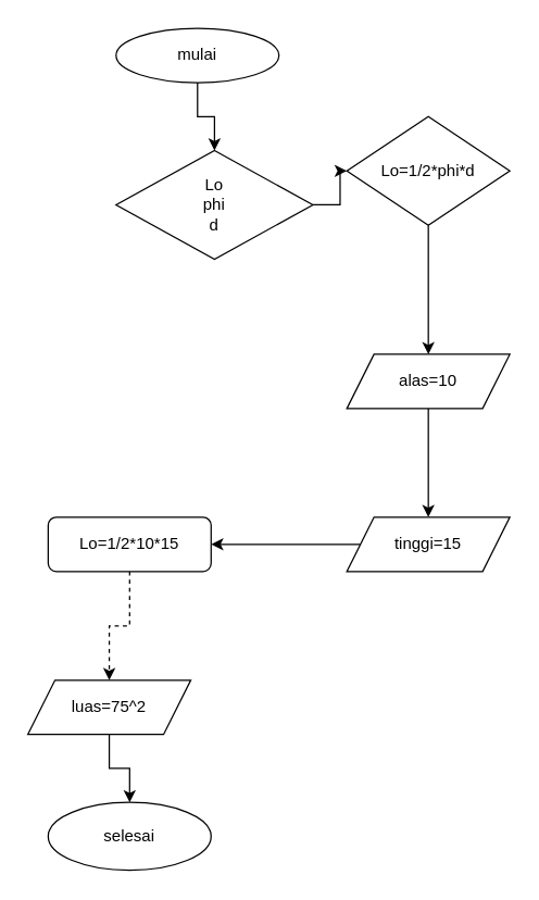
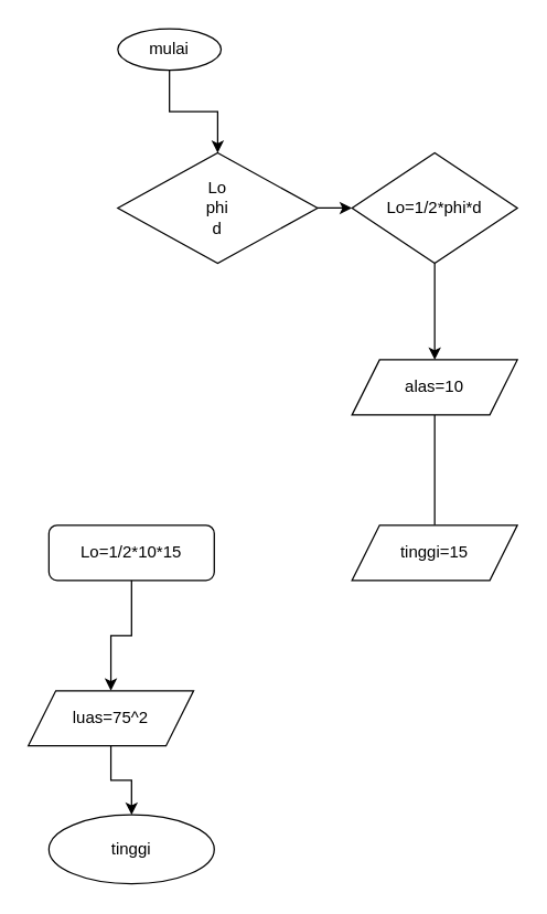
  <mxCell id="0" />
  <mxCell id="1" parent="0" />
  <mxCell id="2" value="" style="edgeStyle=orthogonalEdgeStyle;rounded=0;orthogonalLoop=1;jettySize=auto;html=1;" edge="1" parent="1" source="3" target="5"><mxGeometry relative="1" as="geometry" /></mxCell>
- <mxCell id="3" value="mulai" style="ellipse;whiteSpace=wrap;html=1;" vertex="1" parent="1"><mxGeometry x="85" y="20" width="120" height="40" as="geometry" /></mxCell>
+ <mxCell id="3" value="mulai" style="ellipse;whiteSpace=wrap;html=1;" vertex="1" parent="1"><mxGeometry x="85" y="20" width="75" height="30" as="geometry" /></mxCell>
  <mxCell id="4" value="" style="edgeStyle=orthogonalEdgeStyle;rounded=0;orthogonalLoop=1;jettySize=auto;html=1;" edge="1" parent="1" source="5" target="7"><mxGeometry relative="1" as="geometry" /></mxCell>
  <mxCell id="5" value="Lo&lt;br&gt;phi&lt;br&gt;d" style="rhombus;whiteSpace=wrap;html=1;" vertex="1" parent="1"><mxGeometry x="85" y="110" width="145" height="80" as="geometry" /></mxCell>
  <mxCell id="6" value="" style="edgeStyle=orthogonalEdgeStyle;rounded=0;orthogonalLoop=1;jettySize=auto;html=1;" edge="1" parent="1" source="7" target="9"><mxGeometry relative="1" as="geometry" /></mxCell>
- <mxCell id="7" value="Lo=1/2*phi*d" style="rhombus;whiteSpace=wrap;html=1;" vertex="1" parent="1"><mxGeometry x="255" y="85" width="120" height="80" as="geometry" /></mxCell>
- <mxCell id="8" value="" style="edgeStyle=orthogonalEdgeStyle;rounded=0;orthogonalLoop=1;jettySize=auto;html=1;" edge="1" parent="1" source="9" target="11"><mxGeometry relative="1" as="geometry" /></mxCell>
+ <mxCell id="7" value="Lo=1/2*phi*d" style="rhombus;whiteSpace=wrap;html=1;" vertex="1" parent="1"><mxGeometry x="255" y="110" width="120" height="80" as="geometry" /></mxCell>
+ <mxCell id="8" value="" style="edgeStyle=orthogonalEdgeStyle;rounded=0;orthogonalLoop=1;jettySize=auto;html=1;endArrow=none;" edge="1" parent="1" source="9" target="11"><mxGeometry relative="1" as="geometry" /></mxCell>
  <mxCell id="9" value="alas=10" style="shape=parallelogram;perimeter=parallelogramPerimeter;whiteSpace=wrap;html=1;fixedSize=1;" vertex="1" parent="1"><mxGeometry x="255" y="260" width="120" height="40" as="geometry" /></mxCell>
- <mxCell id="10" value="" style="edgeStyle=orthogonalEdgeStyle;rounded=0;orthogonalLoop=1;jettySize=auto;html=1;" edge="1" parent="1" source="11" target="14"><mxGeometry relative="1" as="geometry" /></mxCell>
  <mxCell id="11" value="tinggi=15" style="shape=parallelogram;perimeter=parallelogramPerimeter;whiteSpace=wrap;html=1;fixedSize=1;" vertex="1" parent="1"><mxGeometry x="255" y="380" width="120" height="40" as="geometry" /></mxCell>
- <mxCell id="12" value="selesai" style="ellipse;whiteSpace=wrap;html=1;" vertex="1" parent="1"><mxGeometry x="35" y="590" width="120" height="50" as="geometry" /></mxCell>
- <mxCell id="13" value="" style="edgeStyle=orthogonalEdgeStyle;rounded=0;orthogonalLoop=1;jettySize=auto;html=1;dashed=1;" edge="1" parent="1" source="14" target="16"><mxGeometry relative="1" as="geometry" /></mxCell>
+ <mxCell id="12" value="tinggi" style="ellipse;whiteSpace=wrap;html=1;" vertex="1" parent="1"><mxGeometry x="35" y="590" width="120" height="50" as="geometry" /></mxCell>
+ <mxCell id="13" value="" style="edgeStyle=orthogonalEdgeStyle;rounded=0;orthogonalLoop=1;jettySize=auto;html=1;" edge="1" parent="1" source="14" target="16"><mxGeometry relative="1" as="geometry" /></mxCell>
  <mxCell id="14" value="Lo=1/2*10*15" style="whiteSpace=wrap;html=1;rounded=1;" vertex="1" parent="1"><mxGeometry x="35" y="380" width="120" height="40" as="geometry" /></mxCell>
  <mxCell id="15" value="" style="edgeStyle=orthogonalEdgeStyle;rounded=0;orthogonalLoop=1;jettySize=auto;html=1;" edge="1" parent="1" source="16" target="12"><mxGeometry relative="1" as="geometry" /></mxCell>
  <mxCell id="16" value="luas=75^2" style="shape=parallelogram;perimeter=parallelogramPerimeter;whiteSpace=wrap;html=1;fixedSize=1;" vertex="1" parent="1"><mxGeometry x="20" y="500" width="120" height="40" as="geometry" /></mxCell>
